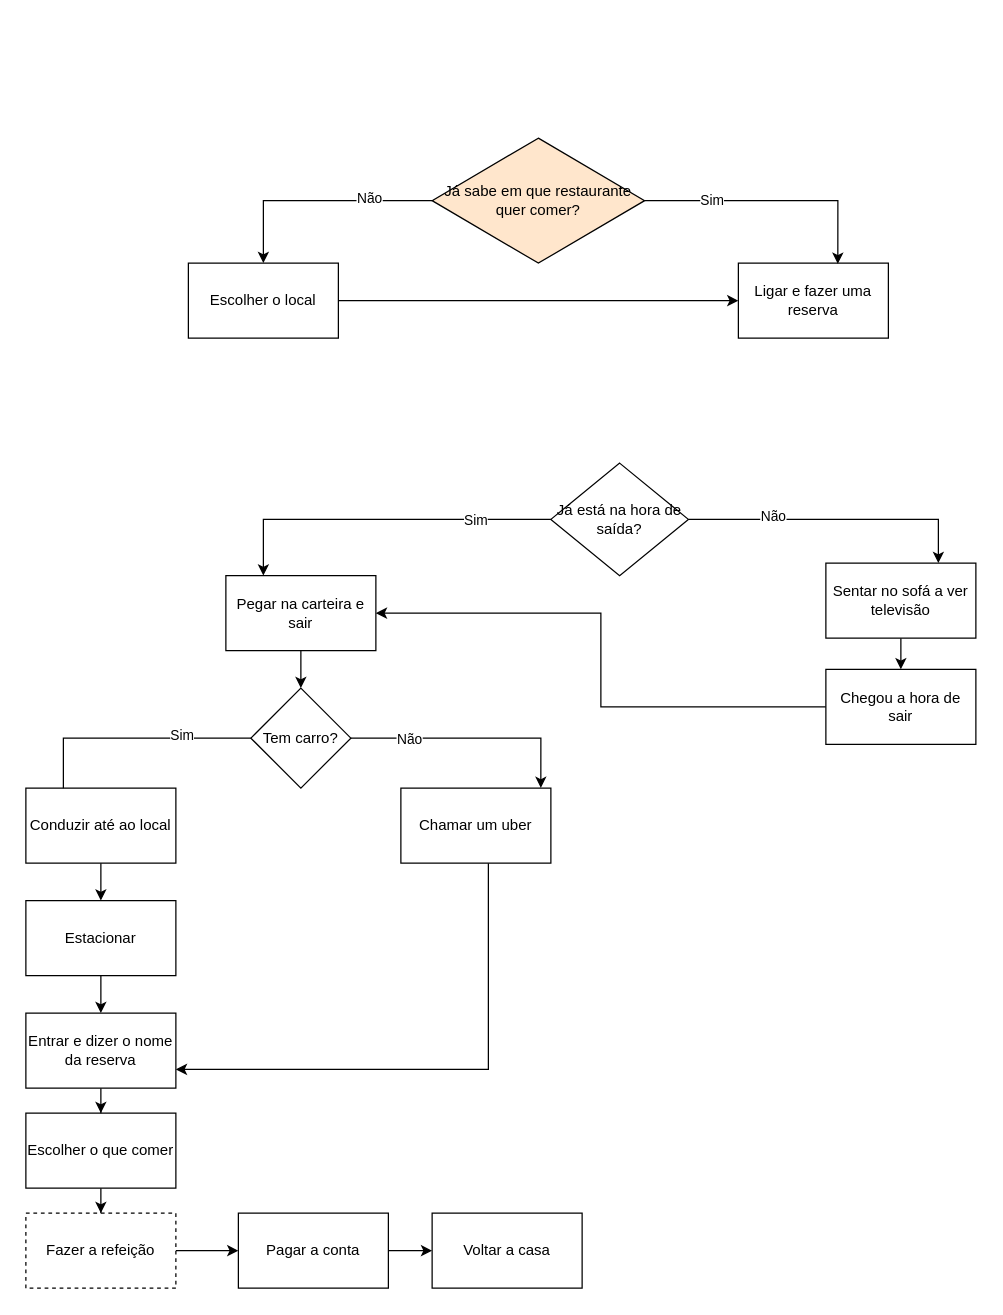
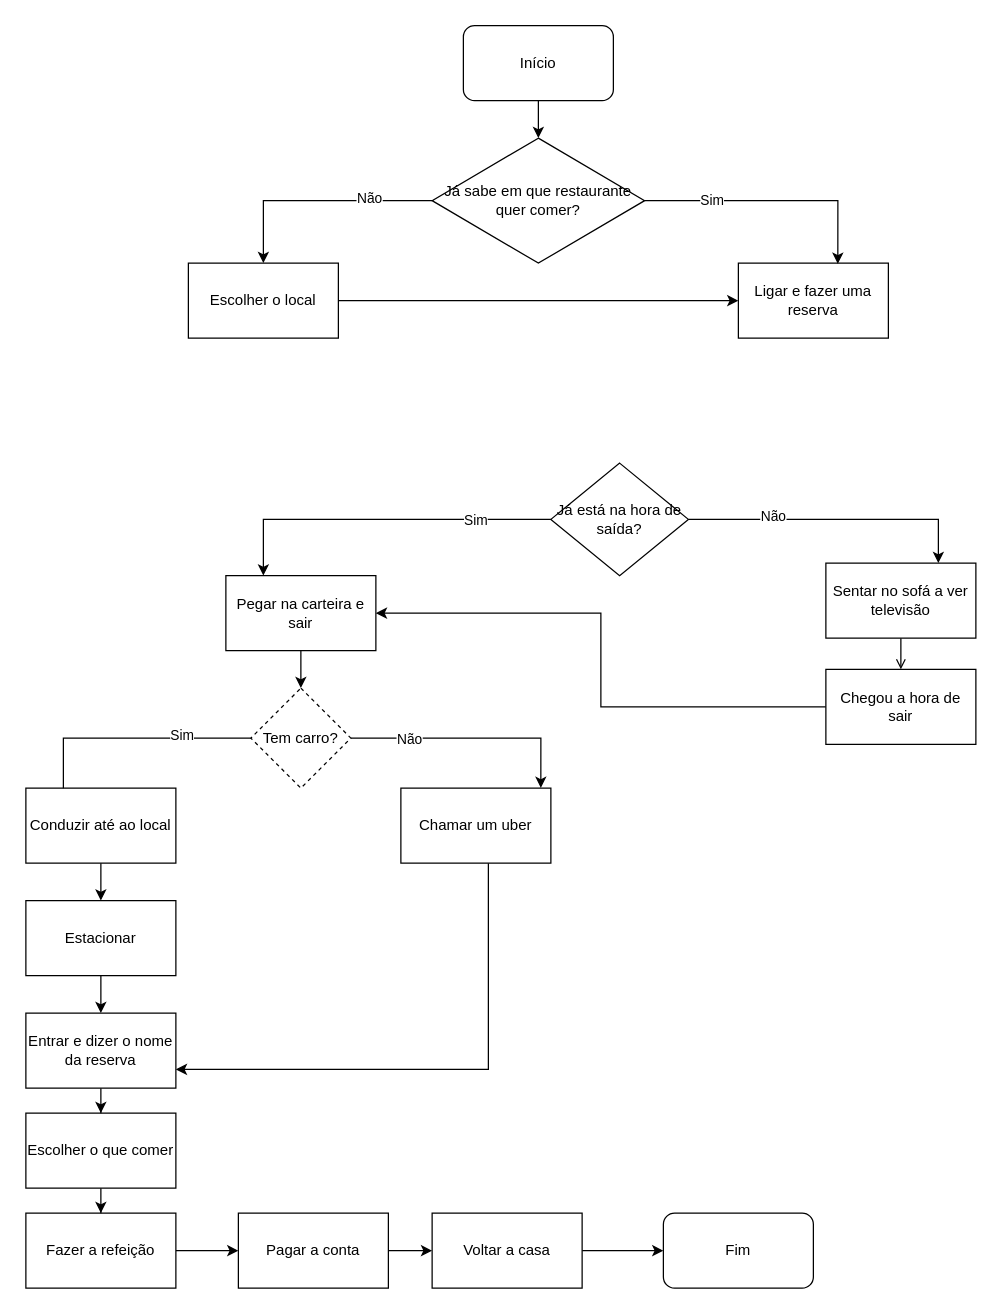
  <mxCell id="0" />
  <mxCell id="1" parent="0" />
+ <mxCell id="2" value="" style="edgeStyle=orthogonalEdgeStyle;rounded=0;orthogonalLoop=1;jettySize=auto;html=1;" edge="1" parent="1" source="3" target="6"><mxGeometry relative="1" as="geometry" /></mxCell>
+ <mxCell id="3" value="Início" style="rounded=1;whiteSpace=wrap;html=1;" vertex="1" parent="1"><mxGeometry x="370" y="20" width="120" height="60" as="geometry" /></mxCell>
  <mxCell id="4" style="edgeStyle=orthogonalEdgeStyle;rounded=0;orthogonalLoop=1;jettySize=auto;html=1;entryX=0.5;entryY=0;entryDx=0;entryDy=0;" edge="1" parent="1" source="6" target="9"><mxGeometry relative="1" as="geometry" /></mxCell>
  <mxCell id="5" value="Não" style="edgeLabel;html=1;align=center;verticalAlign=middle;resizable=0;points=[];" vertex="1" connectable="0" parent="4"><mxGeometry x="-0.447" y="-3" relative="1" as="geometry"><mxPoint as="offset" /></mxGeometry></mxCell>
- <mxCell id="6" value="Já sabe em que restaurante quer comer?" style="rhombus;whiteSpace=wrap;html=1;fillColor=#ffe6cc;" vertex="1" parent="1"><mxGeometry x="345" y="110" width="170" height="100" as="geometry" /></mxCell>
+ <mxCell id="6" value="Já sabe em que restaurante quer comer?" style="rhombus;whiteSpace=wrap;html=1;" vertex="1" parent="1"><mxGeometry x="345" y="110" width="170" height="100" as="geometry" /></mxCell>
  <mxCell id="7" value="Ligar e fazer uma reserva" style="rounded=0;whiteSpace=wrap;html=1;" vertex="1" parent="1"><mxGeometry x="590" y="210" width="120" height="60" as="geometry" /></mxCell>
  <mxCell id="8" style="edgeStyle=orthogonalEdgeStyle;rounded=0;orthogonalLoop=1;jettySize=auto;html=1;entryX=0;entryY=0.5;entryDx=0;entryDy=0;" edge="1" parent="1" source="9" target="7"><mxGeometry relative="1" as="geometry" /></mxCell>
  <mxCell id="9" value="Escolher o local" style="rounded=0;whiteSpace=wrap;html=1;" vertex="1" parent="1"><mxGeometry x="150" y="210" width="120" height="60" as="geometry" /></mxCell>
  <mxCell id="10" style="edgeStyle=orthogonalEdgeStyle;rounded=0;orthogonalLoop=1;jettySize=auto;html=1;entryX=0.663;entryY=0.01;entryDx=0;entryDy=0;entryPerimeter=0;" edge="1" parent="1" source="6" target="7"><mxGeometry relative="1" as="geometry" /></mxCell>
  <mxCell id="11" value="Sim" style="edgeLabel;html=1;align=center;verticalAlign=middle;resizable=0;points=[];" vertex="1" connectable="0" parent="10"><mxGeometry x="-0.485" y="1" relative="1" as="geometry"><mxPoint as="offset" /></mxGeometry></mxCell>
  <mxCell id="12" value="" style="edgeStyle=orthogonalEdgeStyle;rounded=0;orthogonalLoop=1;jettySize=auto;html=1;" edge="1" parent="1" source="13" target="41"><mxGeometry relative="1" as="geometry" /></mxCell>
- <mxCell id="13" value="Fazer a refeição" style="rounded=0;whiteSpace=wrap;html=1;dashed=1;" vertex="1" parent="1"><mxGeometry x="20" y="970" width="120" height="60" as="geometry" /></mxCell>
+ <mxCell id="13" value="Fazer a refeição" style="rounded=0;whiteSpace=wrap;html=1;" vertex="1" parent="1"><mxGeometry x="20" y="970" width="120" height="60" as="geometry" /></mxCell>
  <mxCell id="14" value="" style="edgeStyle=orthogonalEdgeStyle;rounded=0;orthogonalLoop=1;jettySize=auto;html=1;" edge="1" parent="1" source="15" target="13"><mxGeometry relative="1" as="geometry" /></mxCell>
  <mxCell id="15" value="Escolher o que comer" style="rounded=0;whiteSpace=wrap;html=1;" vertex="1" parent="1"><mxGeometry x="20" y="890" width="120" height="60" as="geometry" /></mxCell>
  <mxCell id="16" value="" style="edgeStyle=orthogonalEdgeStyle;rounded=0;orthogonalLoop=1;jettySize=auto;html=1;" edge="1" parent="1" source="17" target="15"><mxGeometry relative="1" as="geometry" /></mxCell>
  <mxCell id="17" value="Entrar e dizer o nome da reserva" style="rounded=0;whiteSpace=wrap;html=1;" vertex="1" parent="1"><mxGeometry x="20" y="810" width="120" height="60" as="geometry" /></mxCell>
  <mxCell id="18" value="" style="edgeStyle=orthogonalEdgeStyle;rounded=0;orthogonalLoop=1;jettySize=auto;html=1;" edge="1" parent="1" source="19" target="17"><mxGeometry relative="1" as="geometry" /></mxCell>
  <mxCell id="19" value="Estacionar" style="rounded=0;whiteSpace=wrap;html=1;" vertex="1" parent="1"><mxGeometry x="20" y="720" width="120" height="60" as="geometry" /></mxCell>
  <mxCell id="20" style="edgeStyle=orthogonalEdgeStyle;rounded=0;orthogonalLoop=1;jettySize=auto;html=1;entryX=1;entryY=0.5;entryDx=0;entryDy=0;" edge="1" parent="1" source="21" target="27"><mxGeometry relative="1" as="geometry" /></mxCell>
  <mxCell id="21" value="Chegou a hora de sair" style="rounded=0;whiteSpace=wrap;html=1;" vertex="1" parent="1"><mxGeometry x="660" y="535" width="120" height="60" as="geometry" /></mxCell>
  <mxCell id="22" style="edgeStyle=orthogonalEdgeStyle;rounded=0;orthogonalLoop=1;jettySize=auto;html=1;entryX=1;entryY=0.75;entryDx=0;entryDy=0;" edge="1" parent="1" source="23" target="17"><mxGeometry relative="1" as="geometry"><Array as="points"><mxPoint x="390" y="855" /></Array></mxGeometry></mxCell>
  <mxCell id="23" value="Chamar um uber" style="rounded=0;whiteSpace=wrap;html=1;" vertex="1" parent="1"><mxGeometry x="320" y="630" width="120" height="60" as="geometry" /></mxCell>
  <mxCell id="24" value="" style="edgeStyle=orthogonalEdgeStyle;rounded=0;orthogonalLoop=1;jettySize=auto;html=1;" edge="1" parent="1" source="25" target="19"><mxGeometry relative="1" as="geometry" /></mxCell>
  <mxCell id="25" value="Conduzir até ao local" style="rounded=0;whiteSpace=wrap;html=1;" vertex="1" parent="1"><mxGeometry x="20" y="630" width="120" height="60" as="geometry" /></mxCell>
  <mxCell id="26" value="" style="edgeStyle=orthogonalEdgeStyle;rounded=0;orthogonalLoop=1;jettySize=auto;html=1;" edge="1" parent="1" source="27" target="37"><mxGeometry relative="1" as="geometry" /></mxCell>
  <mxCell id="27" value="Pegar na carteira e sair" style="rounded=0;whiteSpace=wrap;html=1;" vertex="1" parent="1"><mxGeometry x="180" y="460" width="120" height="60" as="geometry" /></mxCell>
- <mxCell id="28" value="" style="edgeStyle=orthogonalEdgeStyle;rounded=0;orthogonalLoop=1;jettySize=auto;html=1;" edge="1" parent="1" source="29" target="21"><mxGeometry relative="1" as="geometry" /></mxCell>
+ <mxCell id="28" value="" style="edgeStyle=orthogonalEdgeStyle;rounded=0;orthogonalLoop=1;jettySize=auto;html=1;endArrow=open;" edge="1" parent="1" source="29" target="21"><mxGeometry relative="1" as="geometry" /></mxCell>
  <mxCell id="29" value="Sentar no sofá a ver televisão" style="rounded=0;whiteSpace=wrap;html=1;" vertex="1" parent="1"><mxGeometry x="660" y="450" width="120" height="60" as="geometry" /></mxCell>
  <mxCell id="30" style="edgeStyle=orthogonalEdgeStyle;rounded=0;orthogonalLoop=1;jettySize=auto;html=1;entryX=0.25;entryY=0;entryDx=0;entryDy=0;" edge="1" parent="1" source="34" target="27"><mxGeometry relative="1" as="geometry" /></mxCell>
  <mxCell id="31" value="Sim" style="edgeLabel;html=1;align=center;verticalAlign=middle;resizable=0;points=[];" vertex="1" connectable="0" parent="30"><mxGeometry x="-0.556" relative="1" as="geometry"><mxPoint as="offset" /></mxGeometry></mxCell>
  <mxCell id="32" style="edgeStyle=orthogonalEdgeStyle;rounded=0;orthogonalLoop=1;jettySize=auto;html=1;entryX=0.75;entryY=0;entryDx=0;entryDy=0;" edge="1" parent="1" source="34" target="29"><mxGeometry relative="1" as="geometry" /></mxCell>
  <mxCell id="33" value="Não" style="edgeLabel;html=1;align=center;verticalAlign=middle;resizable=0;points=[];" vertex="1" connectable="0" parent="32"><mxGeometry x="-0.431" y="3" relative="1" as="geometry"><mxPoint as="offset" /></mxGeometry></mxCell>
  <mxCell id="34" value="Já está na hora de saída?" style="rhombus;whiteSpace=wrap;html=1;" vertex="1" parent="1"><mxGeometry x="440" y="370" width="110" height="90" as="geometry" /></mxCell>
  <mxCell id="35" style="edgeStyle=orthogonalEdgeStyle;rounded=0;orthogonalLoop=1;jettySize=auto;html=1;entryX=0.25;entryY=0;entryDx=0;entryDy=0;endArrow=none;" edge="1" parent="1" source="37" target="25"><mxGeometry relative="1" as="geometry" /></mxCell>
  <mxCell id="36" value="Sim" style="edgeLabel;html=1;align=center;verticalAlign=middle;resizable=0;points=[];" vertex="1" connectable="0" parent="35"><mxGeometry x="-0.408" y="-3" relative="1" as="geometry"><mxPoint as="offset" /></mxGeometry></mxCell>
- <mxCell id="37" value="Tem carro?" style="rhombus;whiteSpace=wrap;html=1;" vertex="1" parent="1"><mxGeometry x="200" y="550" width="80" height="80" as="geometry" /></mxCell>
+ <mxCell id="37" value="Tem carro?" style="rhombus;whiteSpace=wrap;html=1;dashed=1;" vertex="1" parent="1"><mxGeometry x="200" y="550" width="80" height="80" as="geometry" /></mxCell>
  <mxCell id="38" style="edgeStyle=orthogonalEdgeStyle;rounded=0;orthogonalLoop=1;jettySize=auto;html=1;entryX=0.933;entryY=-0.003;entryDx=0;entryDy=0;entryPerimeter=0;" edge="1" parent="1" source="37" target="23"><mxGeometry relative="1" as="geometry" /></mxCell>
  <mxCell id="39" value="Não" style="edgeLabel;html=1;align=center;verticalAlign=middle;resizable=0;points=[];" vertex="1" connectable="0" parent="38"><mxGeometry x="-0.525" relative="1" as="geometry"><mxPoint as="offset" /></mxGeometry></mxCell>
  <mxCell id="40" value="" style="edgeStyle=orthogonalEdgeStyle;rounded=0;orthogonalLoop=1;jettySize=auto;html=1;" edge="1" parent="1" source="41" target="43"><mxGeometry relative="1" as="geometry" /></mxCell>
  <mxCell id="41" value="Pagar a conta" style="rounded=0;whiteSpace=wrap;html=1;" vertex="1" parent="1"><mxGeometry x="190" y="970" width="120" height="60" as="geometry" /></mxCell>
+ <mxCell id="42" value="" style="edgeStyle=orthogonalEdgeStyle;rounded=0;orthogonalLoop=1;jettySize=auto;html=1;" edge="1" parent="1" source="43" target="44"><mxGeometry relative="1" as="geometry" /></mxCell>
  <mxCell id="43" value="Voltar a casa" style="rounded=0;whiteSpace=wrap;html=1;" vertex="1" parent="1"><mxGeometry x="345" y="970" width="120" height="60" as="geometry" /></mxCell>
+ <mxCell id="44" value="Fim" style="rounded=1;whiteSpace=wrap;html=1;" vertex="1" parent="1"><mxGeometry x="530" y="970" width="120" height="60" as="geometry" /></mxCell>
